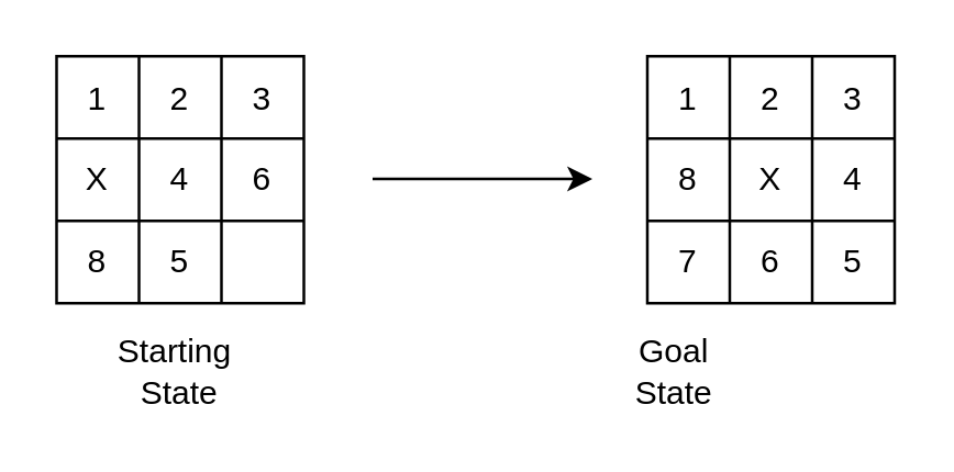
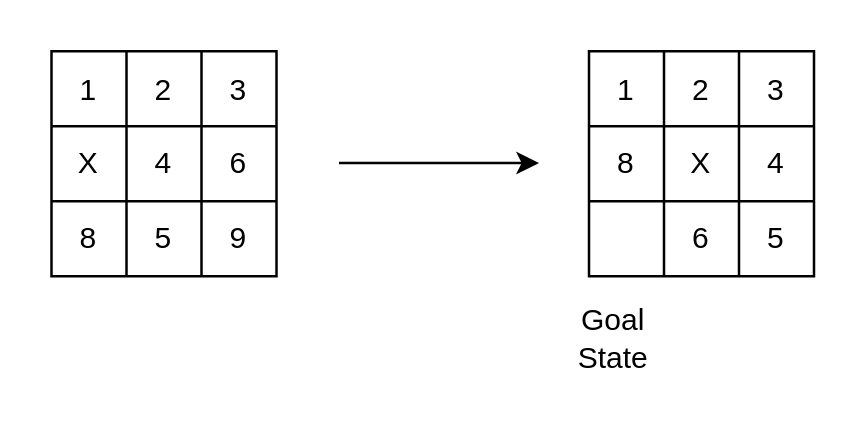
  <mxCell id="0" />
  <mxCell id="1" parent="0" />
  <mxCell id="2" value="" style="group" vertex="1" connectable="0" parent="1"><mxGeometry x="20" y="20" width="90" height="90" as="geometry" /></mxCell>
  <mxCell id="3" value="" style="whiteSpace=wrap;html=1;aspect=fixed;fillColor=none;connectable=0;" vertex="1" parent="2"><mxGeometry width="90" height="90" as="geometry" /></mxCell>
  <mxCell id="4" value="" style="endArrow=none;html=1;rounded=0;" edge="1" parent="2"><mxGeometry width="50" height="50" relative="1" as="geometry"><mxPoint y="30" as="sourcePoint" /><mxPoint x="90" y="30" as="targetPoint" /></mxGeometry></mxCell>
  <mxCell id="5" value="" style="endArrow=none;html=1;rounded=0;" edge="1" parent="2"><mxGeometry width="50" height="50" relative="1" as="geometry"><mxPoint y="60" as="sourcePoint" /><mxPoint x="90" y="60" as="targetPoint" /></mxGeometry></mxCell>
  <mxCell id="6" value="" style="endArrow=none;html=1;rounded=0;" edge="1" parent="2"><mxGeometry width="50" height="50" relative="1" as="geometry"><mxPoint x="30" y="90" as="sourcePoint" /><mxPoint x="30" as="targetPoint" /></mxGeometry></mxCell>
  <mxCell id="7" value="" style="endArrow=none;html=1;rounded=0;" edge="1" parent="2"><mxGeometry width="50" height="50" relative="1" as="geometry"><mxPoint x="60" y="90" as="sourcePoint" /><mxPoint x="60" as="targetPoint" /></mxGeometry></mxCell>
  <mxCell id="8" value="1" style="text;html=1;align=center;verticalAlign=middle;whiteSpace=wrap;rounded=0;" vertex="1" parent="2"><mxGeometry y="6" width="30" height="20" as="geometry" /></mxCell>
  <mxCell id="9" value="2" style="text;html=1;align=center;verticalAlign=middle;whiteSpace=wrap;rounded=0;" vertex="1" parent="2"><mxGeometry x="30" y="6" width="30" height="20" as="geometry" /></mxCell>
  <mxCell id="10" value="3" style="text;html=1;align=center;verticalAlign=middle;whiteSpace=wrap;rounded=0;" vertex="1" parent="2"><mxGeometry x="60" y="6" width="30" height="20" as="geometry" /></mxCell>
  <mxCell id="11" value="X" style="text;html=1;align=center;verticalAlign=middle;whiteSpace=wrap;rounded=0;" vertex="1" parent="2"><mxGeometry y="35" width="30" height="20" as="geometry" /></mxCell>
  <mxCell id="12" value="4" style="text;html=1;align=center;verticalAlign=middle;whiteSpace=wrap;rounded=0;" vertex="1" parent="2"><mxGeometry x="30" y="35" width="30" height="20" as="geometry" /></mxCell>
  <mxCell id="13" value="6" style="text;html=1;align=center;verticalAlign=middle;whiteSpace=wrap;rounded=0;" vertex="1" parent="2"><mxGeometry x="60" y="35" width="30" height="20" as="geometry" /></mxCell>
  <mxCell id="14" value="8" style="text;html=1;align=center;verticalAlign=middle;whiteSpace=wrap;rounded=0;" vertex="1" parent="2"><mxGeometry y="65" width="30" height="20" as="geometry" /></mxCell>
  <mxCell id="15" value="5" style="text;html=1;align=center;verticalAlign=middle;whiteSpace=wrap;rounded=0;" vertex="1" parent="2"><mxGeometry x="30" y="65" width="30" height="20" as="geometry" /></mxCell>
+ <mxCell id="16" value="9" style="text;html=1;align=center;verticalAlign=middle;whiteSpace=wrap;rounded=0;" vertex="1" parent="2"><mxGeometry x="60" y="65" width="30" height="20" as="geometry" /></mxCell>
  <mxCell id="17" value="" style="group" vertex="1" connectable="0" parent="1"><mxGeometry x="235" y="20" width="90" height="90" as="geometry" /></mxCell>
  <mxCell id="18" value="" style="whiteSpace=wrap;html=1;aspect=fixed;fillColor=none;connectable=0;" vertex="1" parent="17"><mxGeometry width="90" height="90" as="geometry" /></mxCell>
  <mxCell id="19" value="" style="endArrow=none;html=1;rounded=0;" edge="1" parent="17"><mxGeometry width="50" height="50" relative="1" as="geometry"><mxPoint y="30" as="sourcePoint" /><mxPoint x="90" y="30" as="targetPoint" /></mxGeometry></mxCell>
  <mxCell id="20" value="" style="endArrow=none;html=1;rounded=0;" edge="1" parent="17"><mxGeometry width="50" height="50" relative="1" as="geometry"><mxPoint y="60" as="sourcePoint" /><mxPoint x="90" y="60" as="targetPoint" /></mxGeometry></mxCell>
  <mxCell id="21" value="" style="endArrow=none;html=1;rounded=0;" edge="1" parent="17"><mxGeometry width="50" height="50" relative="1" as="geometry"><mxPoint x="30" y="90" as="sourcePoint" /><mxPoint x="30" as="targetPoint" /></mxGeometry></mxCell>
  <mxCell id="22" value="" style="endArrow=none;html=1;rounded=0;" edge="1" parent="17"><mxGeometry width="50" height="50" relative="1" as="geometry"><mxPoint x="60" y="90" as="sourcePoint" /><mxPoint x="60" as="targetPoint" /></mxGeometry></mxCell>
  <mxCell id="23" value="1" style="text;html=1;align=center;verticalAlign=middle;whiteSpace=wrap;rounded=0;" vertex="1" parent="17"><mxGeometry y="6" width="30" height="20" as="geometry" /></mxCell>
  <mxCell id="24" value="2" style="text;html=1;align=center;verticalAlign=middle;whiteSpace=wrap;rounded=0;" vertex="1" parent="17"><mxGeometry x="30" y="6" width="30" height="20" as="geometry" /></mxCell>
  <mxCell id="25" value="3" style="text;html=1;align=center;verticalAlign=middle;whiteSpace=wrap;rounded=0;" vertex="1" parent="17"><mxGeometry x="60" y="6" width="30" height="20" as="geometry" /></mxCell>
  <mxCell id="26" value="8" style="text;html=1;align=center;verticalAlign=middle;whiteSpace=wrap;rounded=0;" vertex="1" parent="17"><mxGeometry y="35" width="30" height="20" as="geometry" /></mxCell>
  <mxCell id="27" value="X" style="text;html=1;align=center;verticalAlign=middle;whiteSpace=wrap;rounded=0;" vertex="1" parent="17"><mxGeometry x="30" y="35" width="30" height="20" as="geometry" /></mxCell>
  <mxCell id="28" value="4" style="text;html=1;align=center;verticalAlign=middle;whiteSpace=wrap;rounded=0;" vertex="1" parent="17"><mxGeometry x="60" y="35" width="30" height="20" as="geometry" /></mxCell>
- <mxCell id="29" value="7" style="text;html=1;align=center;verticalAlign=middle;whiteSpace=wrap;rounded=0;" vertex="1" parent="17"><mxGeometry y="65" width="30" height="20" as="geometry" /></mxCell>
  <mxCell id="30" value="6" style="text;html=1;align=center;verticalAlign=middle;whiteSpace=wrap;rounded=0;" vertex="1" parent="17"><mxGeometry x="30" y="65" width="30" height="20" as="geometry" /></mxCell>
  <mxCell id="31" value="5" style="text;html=1;align=center;verticalAlign=middle;whiteSpace=wrap;rounded=0;" vertex="1" parent="17"><mxGeometry x="60" y="65" width="30" height="20" as="geometry" /></mxCell>
  <mxCell id="32" value="" style="endArrow=classic;html=1;rounded=0;" edge="1" parent="1"><mxGeometry width="50" height="50" relative="1" as="geometry"><mxPoint x="135" y="64.71" as="sourcePoint" /><mxPoint x="215" y="64.71" as="targetPoint" /></mxGeometry></mxCell>
- <mxCell id="33" value="Starting&amp;nbsp;&lt;div&gt;State&lt;/div&gt;" style="text;html=1;align=center;verticalAlign=middle;whiteSpace=wrap;rounded=0;" vertex="1" parent="1"><mxGeometry x="35" y="120" width="60" height="30" as="geometry" /></mxCell>
  <mxCell id="34" value="&lt;div&gt;Goal&lt;/div&gt;&lt;div&gt;State&lt;/div&gt;" style="text;html=1;align=center;verticalAlign=middle;whiteSpace=wrap;rounded=0;" vertex="1" parent="1"><mxGeometry x="215" y="120" width="60" height="30" as="geometry" /></mxCell>
